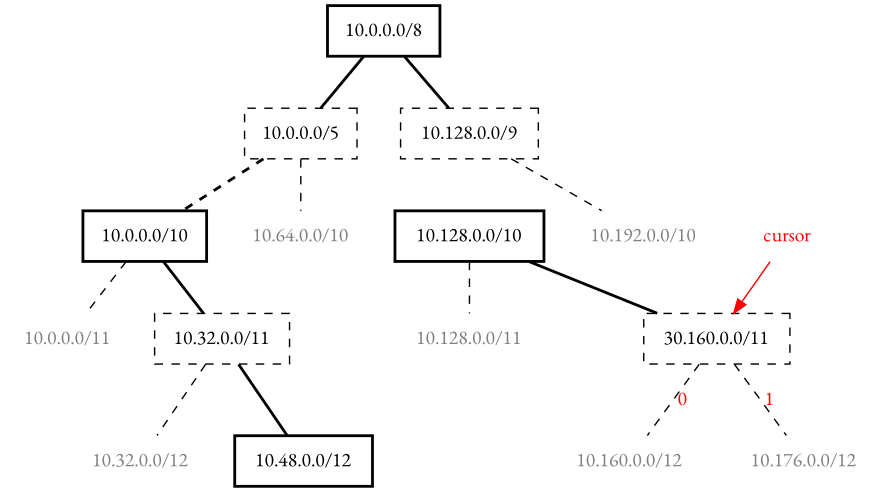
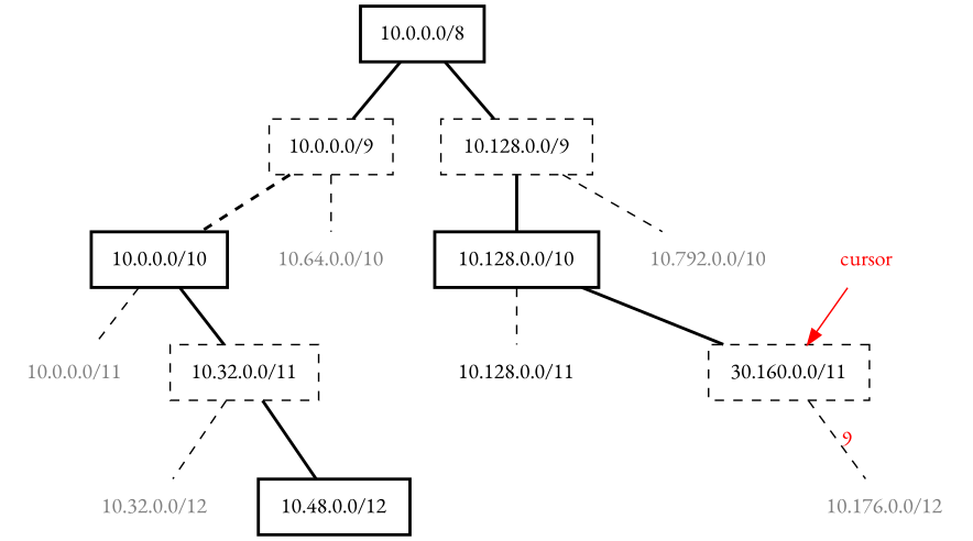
  strict graph {
    fontname="EB Garamond"
    ordering=out
    node [fontname="EB Garamond" shape=box]
    edge [fontname="EB Garamond" style=dashed]
    n1 [height=0.5 label="10.0.0.0/8" penwidth=2 width=1.1111]
-   n2 [height=0.5 label="10.0.0.0/5" style=dashed width=1.1111]
+   n2 [height=0.5 label="10.0.0.0/9" style=dashed width=1.1111]
    n3 [height=0.5 label="10.128.0.0/9" style=dashed width=1.3611]
    n4 [height=0.5 label="10.0.0.0/10" penwidth=2 width=1.2222]
    n5 [fontcolor=grey50 height=0.5 label="10.64.0.0/10" shape=none width=1.3611]
    n6 [height=0.5 label="10.128.0.0/10" penwidth=2 width=1.4722]
-   n7 [fontcolor=grey50 height=0.5 label="10.192.0.0/10" shape=none width=1.4722]
+   n7 [fontcolor=grey50 height=0.5 label="10.792.0.0/10" shape=none width=1.4722]
    n8 [fontcolor=grey50 height=0.5 label="10.0.0.0/11" shape=none width=1.2222]
    n9 [height=0.5 label="10.32.0.0/11" style=dashed width=1.3333]
-   n10 [fontcolor=grey50 height=0.5 label="10.128.0.0/11" shape=none width=1.4444]
+   n10 [fontcolor=black height=0.5 label="10.128.0.0/11" shape=none width=1.4444]
    n11 [height=0.5 label="30.160.0.0/11" style=dashed width=1.4444]
    n12 [fontcolor=grey50 height=0.5 label="10.32.0.0/12" shape=none width=1.3611]
    n13 [height=0.5 label="10.48.0.0/12" penwidth=2 width=1.3611]
-   n14 [fontcolor=grey50 height=0.5 label="10.160.0.0/12" shape=none width=1.4722]
    n15 [fontcolor=grey50 height=0.5 label="10.176.0.0/12" shape=none width=1.4722]
    n16 [fontcolor=red height=0.5 label=cursor shape=none width=0.86111]
    n1 -- n2 [penwidth=2 style=""]
    n1 -- n3 [penwidth=2 style=""]
    n2 -- n4 [penwidth=2]
    n2 -- n5
+   n3 -- n6 [penwidth=2 style=""]
    n3 -- n7
    n4 -- n8
    n4 -- n9 [penwidth=2 style=""]
    n6 -- n10
    n6 -- n11 [penwidth=2 style=""]
    n9 -- n12
    n9 -- n13 [penwidth=2 style=""]
-   n11 -- n14 [fontcolor=red label=0]
-   n11 -- n15 [fontcolor=red label=1]
+   n11 -- n15 [fontcolor=red label=9]
    n16 -- n11 [arrowhead=normal color=red dir=forward pendwidth=2 style=""]
  }
